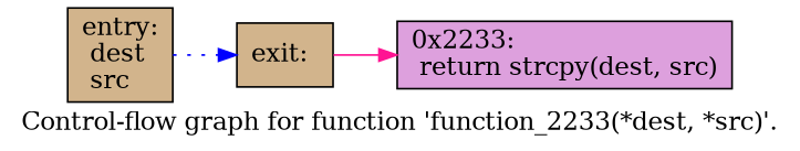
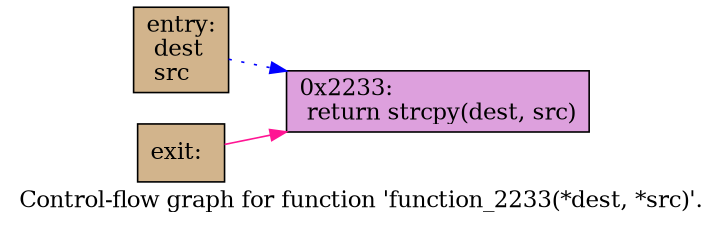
  digraph {
    label="Control-flow graph for function 'function_2233(*dest, *src)'."
    rankdir=LR
    node [fillcolor=tan shape=record style=filled]
    n1 [label="{entry:\l  dest\l  src\l}"]
    n2 [fillcolor=plum label="{0x2233:\l  return strcpy(dest, src)\l}"]
    n3 [label="{exit:\l}"]
-   n1 -> n3 [color=blue style=dotted]
+   n1 -> n2 [color=blue style=dotted]
    n3 -> n2 [color=deeppink style=solid]
  }
